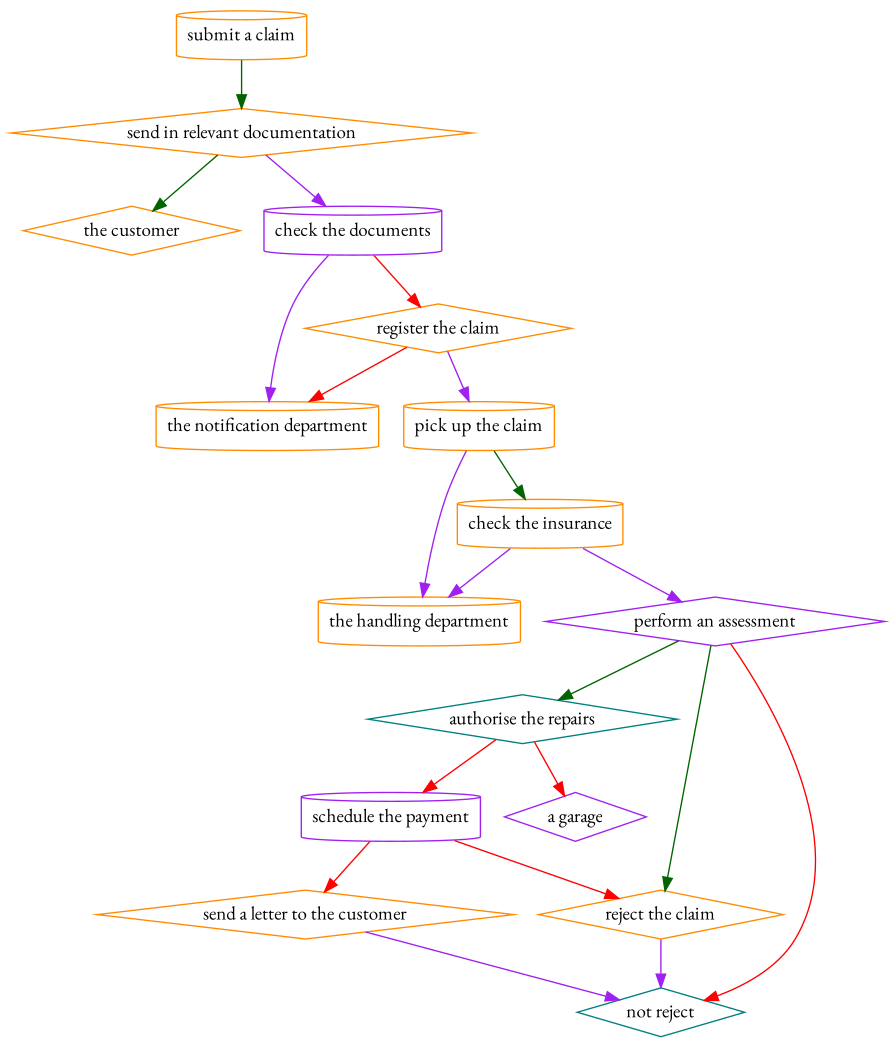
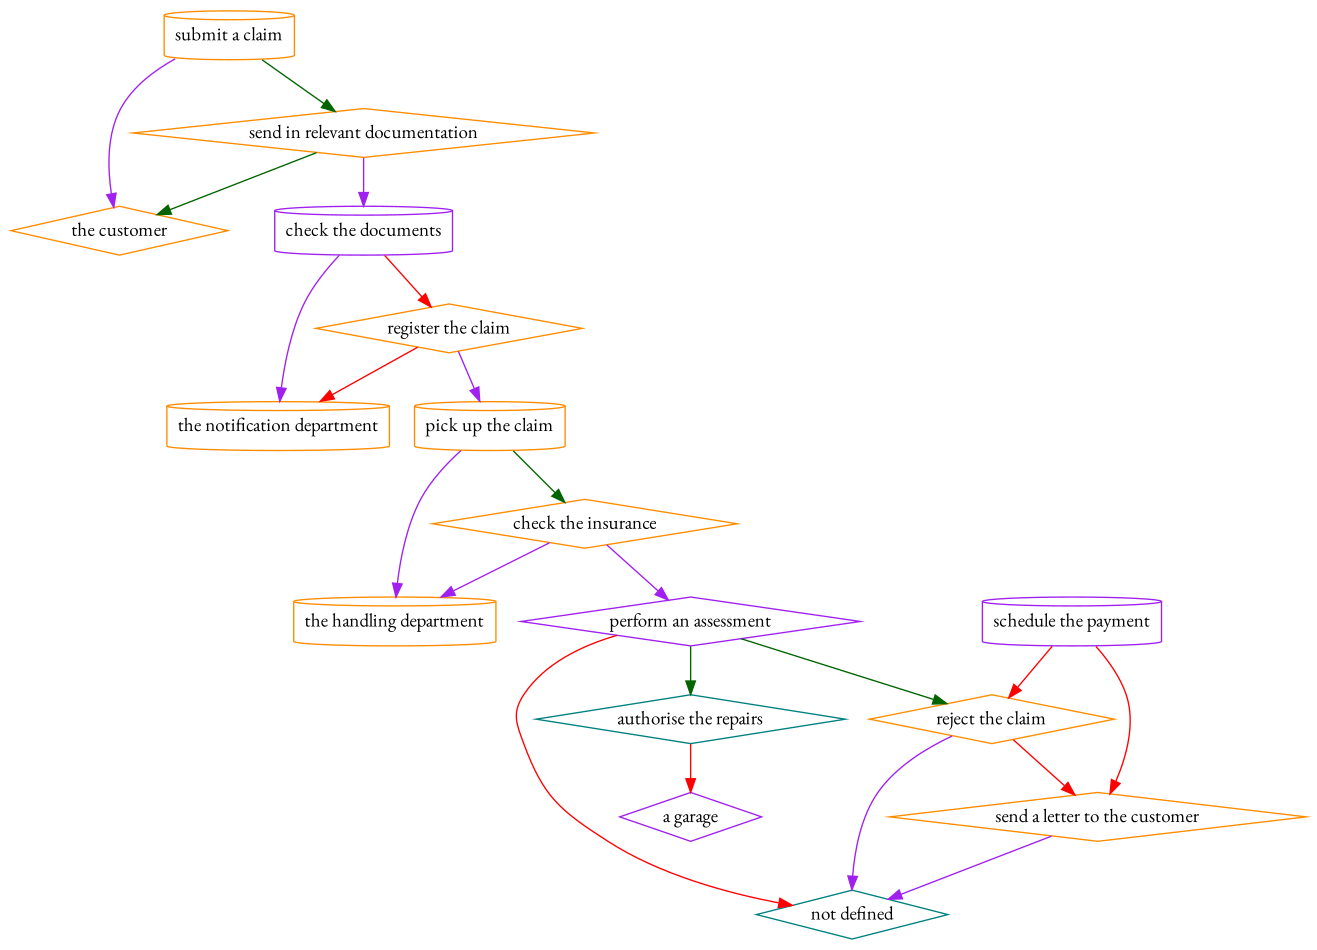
  strict digraph {
    fontname="EB Garamond"
    node [color=darkorange fontname="EB Garamond" shape=diamond]
    edge [attrs="{'type': 'flow', 'label': 'flow'}" color=purple fontname="EB Garamond"]
    "submit a claim" [attrs="{'type': 'Activity', 'label': 'submit a claim'}" shape=cylinder]
    "send in relevant documentation" [attrs="{'type': 'Activity', 'label': 'send in relevant documentation'}"]
    "the customer" [attrs="{'type': 'Actor', 'label': 'the customer'}"]
    "check the documents" [attrs="{'type': 'Activity', 'label': 'check the documents'}" color=purple shape=cylinder]
    "register the claim" [attrs="{'type': 'Activity', 'label': 'register the claim'}"]
    "the notification department" [attrs="{'type': 'Actor', 'label': 'the notification department'}" shape=cylinder]
    "pick up the claim" [attrs="{'type': 'Activity', 'label': 'pick up the claim'}" shape=cylinder]
-   "check the insurance" [attrs="{'type': 'Activity', 'label': 'check the insurance'}" shape=cylinder]
+   "check the insurance" [attrs="{'type': 'Activity', 'label': 'check the insurance'}"]
    "the handling department" [attrs="{'type': 'Actor', 'label': 'the handling department'}" shape=cylinder]
    "perform an assessment" [attrs="{'type': 'Activity', 'label': 'perform an assessment'}" color=purple]
    "authorise the repairs" [attrs="{'type': 'Activity', 'label': 'authorise the repairs'}" color=teal]
    "reject the claim" [attrs="{'type': 'Activity', 'label': 'reject the claim'}"]
-   "not defined" [attrs="{'type': 'Actor', 'label': 'not defined'}" color=teal label="not reject"]
+   "not defined" [attrs="{'type': 'Actor', 'label': 'not defined'}" color=teal]
    "schedule the payment" [attrs="{'type': 'Activity', 'label': 'schedule the payment'}" color=purple shape=cylinder]
    "a garage" [attrs="{'type': 'Actor', 'label': 'a garage'}" color=purple]
    "send a letter to the customer" [attrs="{'type': 'Activity', 'label': 'send a letter to the customer'}"]
    "submit a claim" -> "send in relevant documentation" [color=darkgreen]
+   "submit a claim" -> "the customer" [attrs="{'type': 'actor performer', 'label': 'actor performer'}"]
    "send in relevant documentation" -> "the customer" [attrs="{'type': 'actor performer', 'label': 'actor performer'}" color=darkgreen]
    "send in relevant documentation" -> "check the documents"
    "check the documents" -> "register the claim" [color=red]
    "check the documents" -> "the notification department" [attrs="{'type': 'actor performer', 'label': 'actor performer'}"]
    "register the claim" -> "the notification department" [attrs="{'type': 'actor performer', 'label': 'actor performer'}" color=red]
    "register the claim" -> "pick up the claim"
    "pick up the claim" -> "check the insurance" [color=darkgreen]
    "pick up the claim" -> "the handling department" [attrs="{'type': 'actor performer', 'label': 'actor performer'}"]
    "check the insurance" -> "the handling department" [attrs="{'type': 'actor performer', 'label': 'actor performer'}"]
    "check the insurance" -> "perform an assessment"
    "perform an assessment" -> "authorise the repairs" [color=darkgreen]
    "perform an assessment" -> "reject the claim" [color=darkgreen]
    "perform an assessment" -> "not defined" [attrs="{'type': 'actor performer', 'label': 'actor performer'}" color=red]
-   "authorise the repairs" -> "schedule the payment" [color=red]
    "authorise the repairs" -> "a garage" [attrs="{'type': 'actor performer', 'label': 'actor performer'}" color=red]
    "reject the claim" -> "not defined" [attrs="{'type': 'actor performer', 'label': 'actor performer'}"]
+   "reject the claim" -> "send a letter to the customer" [color=red]
    "schedule the payment" -> "reject the claim" [attrs="{'type': 'actor performer', 'label': 'actor performer'}" color=red]
    "schedule the payment" -> "send a letter to the customer" [color=red]
    "send a letter to the customer" -> "not defined" [attrs="{'type': 'actor performer', 'label': 'actor performer'}"]
  }
